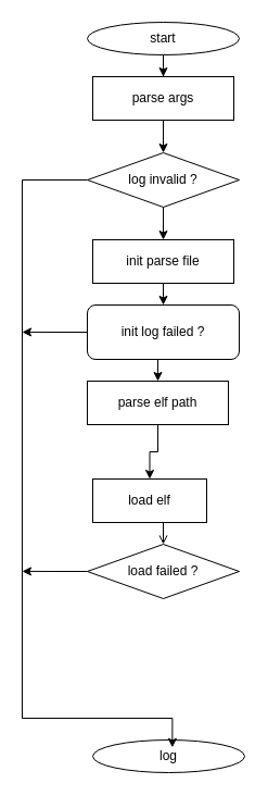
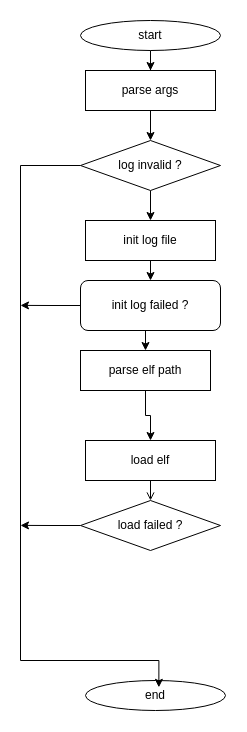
  <mxCell id="0" />
  <mxCell id="1" parent="0" />
  <mxCell id="2" style="edgeStyle=orthogonalEdgeStyle;rounded=0;orthogonalLoop=1;jettySize=auto;html=1;exitX=0.5;exitY=1;exitDx=0;exitDy=0;entryX=0.5;entryY=0;entryDx=0;entryDy=0;" edge="1" parent="1" source="3" target="7"><mxGeometry relative="1" as="geometry" /></mxCell>
  <mxCell id="3" value="parse args" style="rounded=0;whiteSpace=wrap;html=1;" vertex="1" parent="1"><mxGeometry x="85" y="70" width="130" height="40" as="geometry" /></mxCell>
  <mxCell id="4" style="edgeStyle=orthogonalEdgeStyle;rounded=0;orthogonalLoop=1;jettySize=auto;html=1;exitX=0.5;exitY=1;exitDx=0;exitDy=0;" edge="1" parent="1" source="5" target="3"><mxGeometry relative="1" as="geometry" /></mxCell>
  <mxCell id="5" value="start" style="ellipse;whiteSpace=wrap;html=1;" vertex="1" parent="1"><mxGeometry x="80" y="20" width="140" height="30" as="geometry" /></mxCell>
  <mxCell id="6" style="edgeStyle=orthogonalEdgeStyle;rounded=0;orthogonalLoop=1;jettySize=auto;html=1;exitX=0.5;exitY=1;exitDx=0;exitDy=0;entryX=0.5;entryY=0;entryDx=0;entryDy=0;" edge="1" parent="1" source="7" target="9"><mxGeometry relative="1" as="geometry" /></mxCell>
  <mxCell id="7" value="log invalid ?" style="rhombus;whiteSpace=wrap;html=1;" vertex="1" parent="1"><mxGeometry x="80" y="140" width="140" height="50" as="geometry" /></mxCell>
  <mxCell id="8" style="edgeStyle=orthogonalEdgeStyle;rounded=0;orthogonalLoop=1;jettySize=auto;html=1;exitX=0.5;exitY=1;exitDx=0;exitDy=0;entryX=0.5;entryY=0;entryDx=0;entryDy=0;" edge="1" parent="1" source="9" target="16"><mxGeometry relative="1" as="geometry" /></mxCell>
- <mxCell id="9" value="init parse file" style="rounded=0;whiteSpace=wrap;html=1;" vertex="1" parent="1"><mxGeometry x="85" y="220" width="130" height="40" as="geometry" /></mxCell>
- <mxCell id="10" value="log" style="ellipse;whiteSpace=wrap;html=1;" vertex="1" parent="1"><mxGeometry x="85" y="680" width="140" height="30" as="geometry" /></mxCell>
+ <mxCell id="9" value="init log file" style="rounded=0;whiteSpace=wrap;html=1;" vertex="1" parent="1"><mxGeometry x="85" y="220" width="130" height="40" as="geometry" /></mxCell>
+ <mxCell id="10" value="end" style="ellipse;whiteSpace=wrap;html=1;" vertex="1" parent="1"><mxGeometry x="85" y="680" width="140" height="30" as="geometry" /></mxCell>
  <mxCell id="11" style="edgeStyle=orthogonalEdgeStyle;rounded=0;orthogonalLoop=1;jettySize=auto;html=1;exitX=0;exitY=0.5;exitDx=0;exitDy=0;entryX=0.524;entryY=0.228;entryDx=0;entryDy=0;entryPerimeter=0;" edge="1" parent="1" source="7" target="10"><mxGeometry relative="1" as="geometry"><Array as="points"><mxPoint x="20" y="165" /><mxPoint x="20" y="660" /><mxPoint x="158" y="660" /></Array></mxGeometry></mxCell>
  <mxCell id="12" style="edgeStyle=orthogonalEdgeStyle;rounded=0;orthogonalLoop=1;jettySize=auto;html=1;exitX=0.5;exitY=1;exitDx=0;exitDy=0;entryX=0.5;entryY=0;entryDx=0;entryDy=0;" edge="1" parent="1" source="13" target="18"><mxGeometry relative="1" as="geometry" /></mxCell>
  <mxCell id="13" value="parse elf path" style="rounded=0;whiteSpace=wrap;html=1;" vertex="1" parent="1"><mxGeometry x="80" y="350" width="130" height="40" as="geometry" /></mxCell>
  <mxCell id="14" style="edgeStyle=orthogonalEdgeStyle;rounded=0;orthogonalLoop=1;jettySize=auto;html=1;exitX=0;exitY=0.5;exitDx=0;exitDy=0;" edge="1" parent="1" source="16"><mxGeometry relative="1" as="geometry"><mxPoint x="20" y="304.897" as="targetPoint" /></mxGeometry></mxCell>
  <mxCell id="15" style="edgeStyle=orthogonalEdgeStyle;rounded=0;orthogonalLoop=1;jettySize=auto;html=1;exitX=0.5;exitY=1;exitDx=0;exitDy=0;entryX=0.5;entryY=0;entryDx=0;entryDy=0;" edge="1" parent="1" source="16" target="13"><mxGeometry relative="1" as="geometry" /></mxCell>
  <mxCell id="16" value="init log failed ?" style="whiteSpace=wrap;html=1;rounded=1;" vertex="1" parent="1"><mxGeometry x="80" y="280" width="140" height="50" as="geometry" /></mxCell>
  <mxCell id="17" style="edgeStyle=orthogonalEdgeStyle;rounded=0;orthogonalLoop=1;jettySize=auto;html=1;exitX=0.5;exitY=1;exitDx=0;exitDy=0;entryX=0.5;entryY=0;entryDx=0;entryDy=0;endArrow=open;" edge="1" parent="1" source="18" target="20"><mxGeometry relative="1" as="geometry" /></mxCell>
- <mxCell id="18" value="load elf" style="rounded=0;whiteSpace=wrap;html=1;" vertex="1" parent="1"><mxGeometry x="85" y="440" width="105" height="40" as="geometry" /></mxCell>
+ <mxCell id="18" value="load elf" style="rounded=0;whiteSpace=wrap;html=1;" vertex="1" parent="1"><mxGeometry x="85" y="440" width="130" height="40" as="geometry" /></mxCell>
  <mxCell id="19" style="edgeStyle=orthogonalEdgeStyle;rounded=0;orthogonalLoop=1;jettySize=auto;html=1;exitX=0;exitY=0.5;exitDx=0;exitDy=0;" edge="1" parent="1" source="20"><mxGeometry relative="1" as="geometry"><mxPoint x="20" y="524.897" as="targetPoint" /></mxGeometry></mxCell>
  <mxCell id="20" value="load failed ?" style="rhombus;whiteSpace=wrap;html=1;" vertex="1" parent="1"><mxGeometry x="80" y="500" width="140" height="50" as="geometry" /></mxCell>
